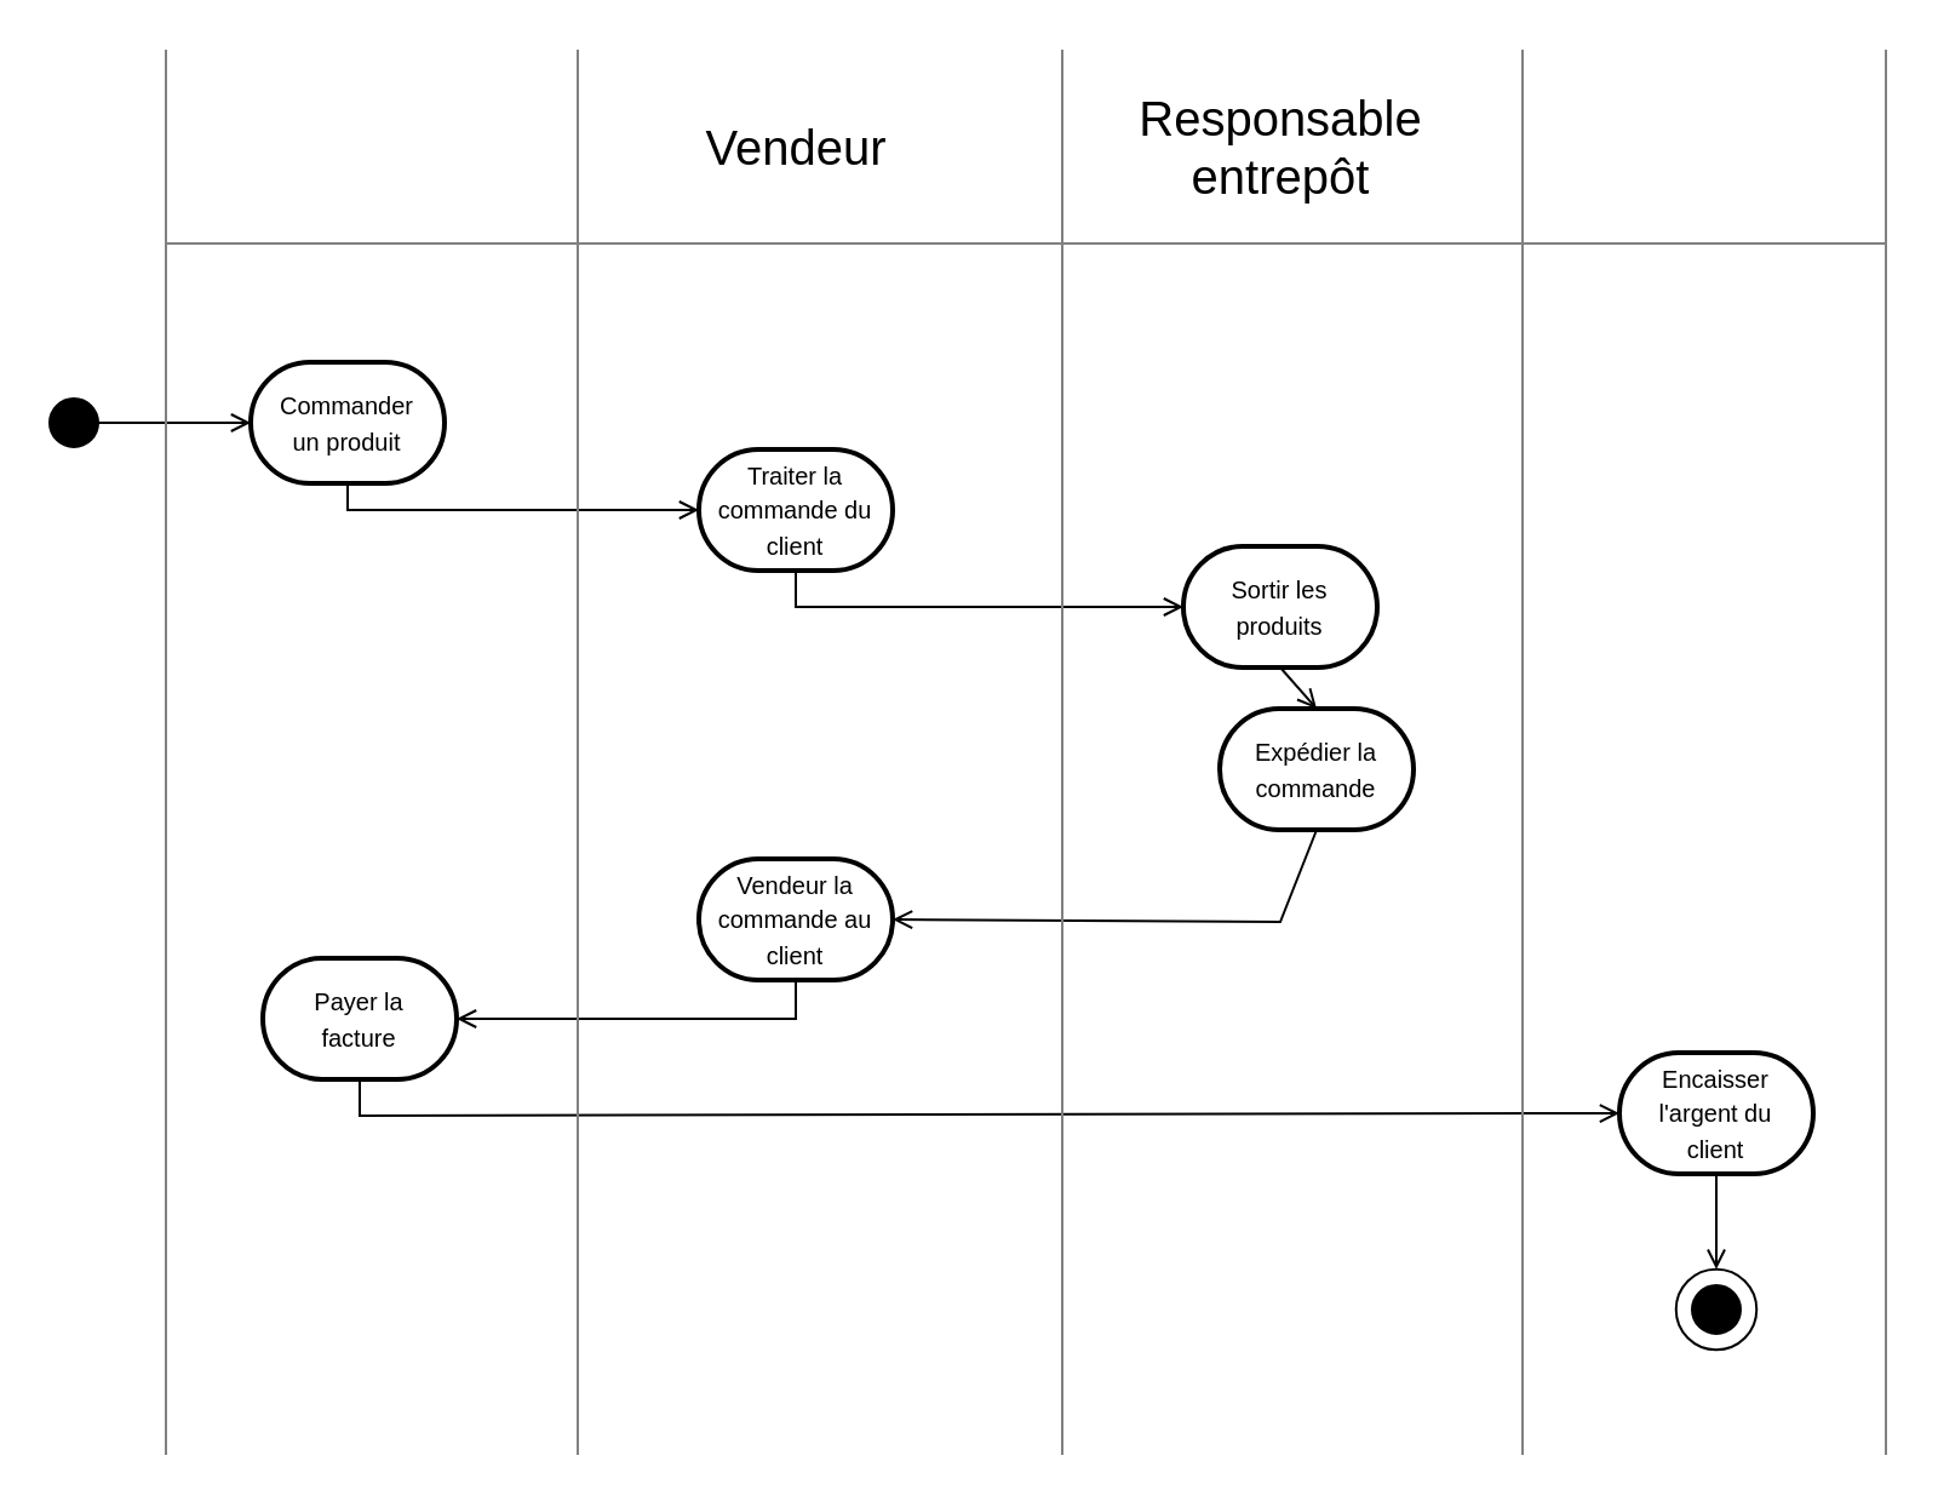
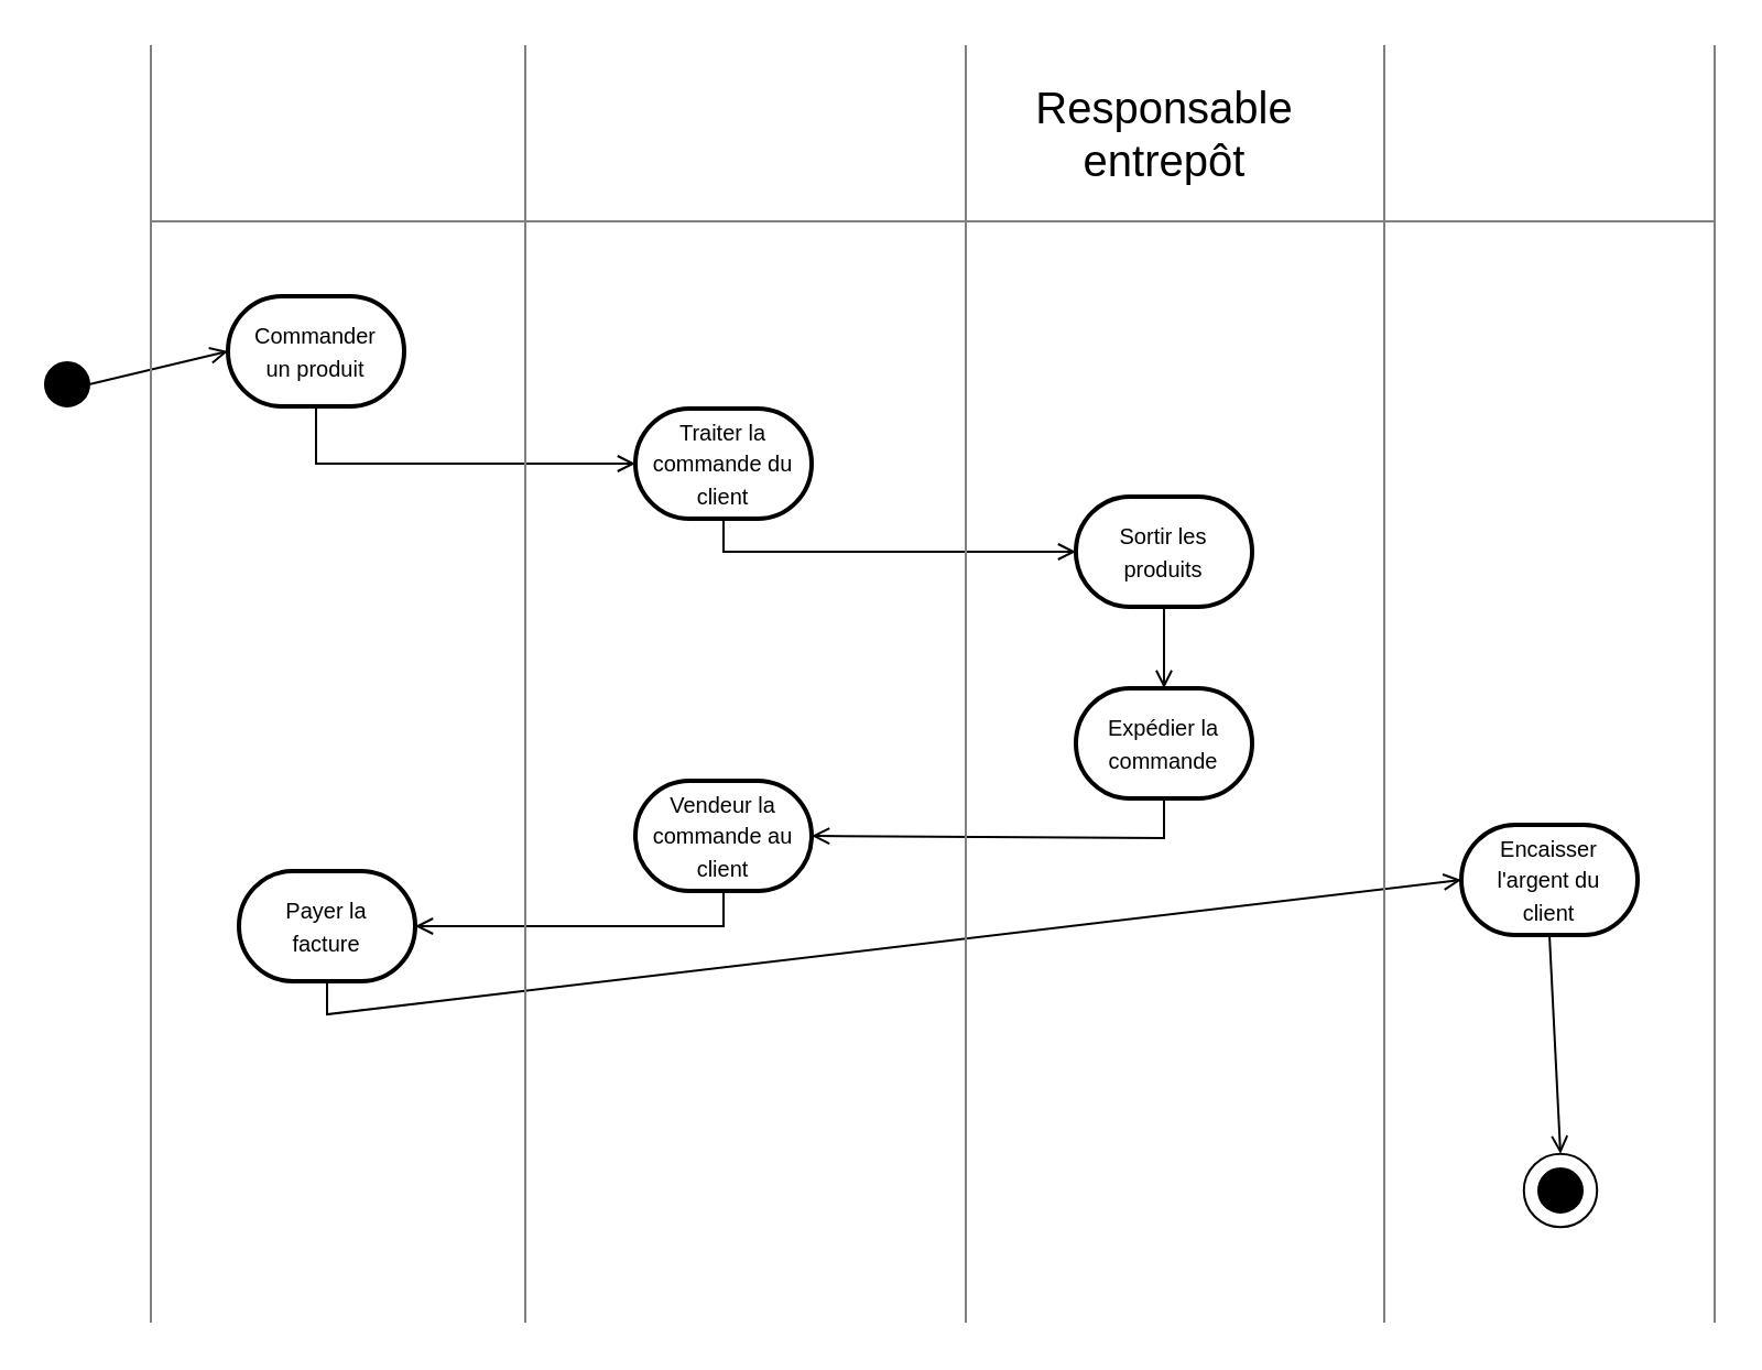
  <mxCell id="0" />
  <mxCell id="1" parent="0" />
- <mxCell id="2" value="&lt;font style=&quot;font-size: 20px;&quot;&gt;Vendeur&lt;/font&gt;" style="text;html=1;align=center;verticalAlign=middle;resizable=0;points=[];autosize=1;strokeColor=none;fillColor=none;" vertex="1" parent="1"><mxGeometry x="278" y="40" width="100" height="40" as="geometry" /></mxCell>
  <mxCell id="3" value="&lt;font style=&quot;font-size: 20px;&quot;&gt;Responsable&lt;br&gt;entrepôt&lt;br&gt;&lt;/font&gt;" style="text;html=1;align=center;verticalAlign=middle;resizable=0;points=[];autosize=1;strokeColor=none;fillColor=none;" vertex="1" parent="1"><mxGeometry x="458" y="30" width="140" height="60" as="geometry" /></mxCell>
  <mxCell id="4" value="" style="ellipse;whiteSpace=wrap;html=1;aspect=fixed;fillColor=#000000;" vertex="1" parent="1"><mxGeometry x="20" y="164" width="20" height="20" as="geometry" /></mxCell>
  <mxCell id="5" value="" style="endArrow=open;html=1;rounded=0;endFill=0;exitX=1;exitY=0.5;exitDx=0;exitDy=0;entryX=0;entryY=0.5;entryDx=0;entryDy=0;entryPerimeter=0;" edge="1" parent="1" source="4" target="6"><mxGeometry width="50" height="50" relative="1" as="geometry"><mxPoint x="138" y="220" as="sourcePoint" /><mxPoint x="128" y="174" as="targetPoint" /></mxGeometry></mxCell>
- <mxCell id="6" value="&lt;font style=&quot;font-size: 10px;&quot;&gt;Commander&lt;br&gt;un produit&lt;/font&gt;" style="strokeWidth=2;html=1;shape=mxgraph.flowchart.terminator;whiteSpace=wrap;" vertex="1" parent="1"><mxGeometry x="103" y="149" width="80" height="50" as="geometry" /></mxCell>
+ <mxCell id="6" value="&lt;font style=&quot;font-size: 10px;&quot;&gt;Commander&lt;br&gt;un produit&lt;/font&gt;" style="strokeWidth=2;html=1;shape=mxgraph.flowchart.terminator;whiteSpace=wrap;" vertex="1" parent="1"><mxGeometry x="103" y="134" width="80" height="50" as="geometry" /></mxCell>
  <mxCell id="7" value="&lt;font style=&quot;font-size: 10px;&quot;&gt;Traiter la&lt;br&gt;commande du&lt;br&gt;client&lt;/font&gt;" style="strokeWidth=2;html=1;shape=mxgraph.flowchart.terminator;whiteSpace=wrap;" vertex="1" parent="1"><mxGeometry x="288" y="185" width="80" height="50" as="geometry" /></mxCell>
  <mxCell id="8" value="&lt;span style=&quot;font-size: 10px;&quot;&gt;Sortir les&lt;br&gt;produits&lt;br&gt;&lt;/span&gt;" style="strokeWidth=2;html=1;shape=mxgraph.flowchart.terminator;whiteSpace=wrap;" vertex="1" parent="1"><mxGeometry x="488" y="225" width="80" height="50" as="geometry" /></mxCell>
- <mxCell id="9" value="&lt;span style=&quot;font-size: 10px;&quot;&gt;Expédier la&lt;br&gt;commande&lt;br&gt;&lt;/span&gt;" style="strokeWidth=2;html=1;shape=mxgraph.flowchart.terminator;whiteSpace=wrap;" vertex="1" parent="1"><mxGeometry x="503" y="292" width="80" height="50" as="geometry" /></mxCell>
+ <mxCell id="9" value="&lt;span style=&quot;font-size: 10px;&quot;&gt;Expédier la&lt;br&gt;commande&lt;br&gt;&lt;/span&gt;" style="strokeWidth=2;html=1;shape=mxgraph.flowchart.terminator;whiteSpace=wrap;" vertex="1" parent="1"><mxGeometry x="488" y="312" width="80" height="50" as="geometry" /></mxCell>
  <mxCell id="10" value="&lt;span style=&quot;font-size: 10px;&quot;&gt;Vendeur la&lt;br&gt;commande au&lt;br&gt;client&lt;br&gt;&lt;/span&gt;" style="strokeWidth=2;html=1;shape=mxgraph.flowchart.terminator;whiteSpace=wrap;" vertex="1" parent="1"><mxGeometry x="288" y="354" width="80" height="50" as="geometry" /></mxCell>
  <mxCell id="11" value="&lt;span style=&quot;font-size: 10px;&quot;&gt;Payer la&lt;br&gt;facture&lt;br&gt;&lt;/span&gt;" style="strokeWidth=2;html=1;shape=mxgraph.flowchart.terminator;whiteSpace=wrap;" vertex="1" parent="1"><mxGeometry x="108" y="395" width="80" height="50" as="geometry" /></mxCell>
- <mxCell id="12" value="&lt;span style=&quot;font-size: 10px;&quot;&gt;Encaisser l'argent du&lt;br&gt;client&lt;br&gt;&lt;/span&gt;" style="strokeWidth=2;html=1;shape=mxgraph.flowchart.terminator;whiteSpace=wrap;" vertex="1" parent="1"><mxGeometry x="668" y="434" width="80" height="50" as="geometry" /></mxCell>
+ <mxCell id="12" value="&lt;span style=&quot;font-size: 10px;&quot;&gt;Encaisser l'argent du&lt;br&gt;client&lt;br&gt;&lt;/span&gt;" style="strokeWidth=2;html=1;shape=mxgraph.flowchart.terminator;whiteSpace=wrap;" vertex="1" parent="1"><mxGeometry x="663" y="374" width="80" height="50" as="geometry" /></mxCell>
  <mxCell id="13" value="" style="endArrow=open;html=1;rounded=0;endFill=0;exitX=0.5;exitY=1;exitDx=0;exitDy=0;entryX=0;entryY=0.5;entryDx=0;entryDy=0;entryPerimeter=0;exitPerimeter=0;" edge="1" parent="1" source="6" target="7"><mxGeometry width="50" height="50" relative="1" as="geometry"><mxPoint x="50" y="184" as="sourcePoint" /><mxPoint x="113" y="184" as="targetPoint" /><Array as="points"><mxPoint x="143" y="210" /></Array></mxGeometry></mxCell>
  <mxCell id="14" value="" style="endArrow=open;html=1;rounded=0;endFill=0;exitX=0.5;exitY=1;exitDx=0;exitDy=0;entryX=0;entryY=0.5;entryDx=0;entryDy=0;entryPerimeter=0;exitPerimeter=0;" edge="1" parent="1" source="7" target="8"><mxGeometry width="50" height="50" relative="1" as="geometry"><mxPoint x="153" y="209" as="sourcePoint" /><mxPoint x="298" y="220" as="targetPoint" /><Array as="points"><mxPoint x="328" y="250" /></Array></mxGeometry></mxCell>
  <mxCell id="15" value="" style="endArrow=open;html=1;rounded=0;endFill=0;exitX=0.5;exitY=1;exitDx=0;exitDy=0;entryX=0.5;entryY=0;entryDx=0;entryDy=0;entryPerimeter=0;exitPerimeter=0;" edge="1" parent="1" source="8" target="9"><mxGeometry width="50" height="50" relative="1" as="geometry"><mxPoint x="50" y="184" as="sourcePoint" /><mxPoint x="113" y="184" as="targetPoint" /></mxGeometry></mxCell>
  <mxCell id="16" value="" style="endArrow=open;html=1;rounded=0;endFill=0;exitX=0.5;exitY=1;exitDx=0;exitDy=0;entryX=1;entryY=0.5;entryDx=0;entryDy=0;entryPerimeter=0;exitPerimeter=0;" edge="1" parent="1" source="9" target="10"><mxGeometry width="50" height="50" relative="1" as="geometry"><mxPoint x="538" y="285" as="sourcePoint" /><mxPoint x="538" y="322" as="targetPoint" /><Array as="points"><mxPoint x="528" y="380" /></Array></mxGeometry></mxCell>
  <mxCell id="17" value="" style="endArrow=open;html=1;rounded=0;endFill=0;exitX=0.5;exitY=1;exitDx=0;exitDy=0;entryX=1;entryY=0.5;entryDx=0;entryDy=0;entryPerimeter=0;exitPerimeter=0;" edge="1" parent="1" source="10" target="11"><mxGeometry width="50" height="50" relative="1" as="geometry"><mxPoint x="538" y="372" as="sourcePoint" /><mxPoint x="378" y="389" as="targetPoint" /><Array as="points"><mxPoint x="328" y="420" /></Array></mxGeometry></mxCell>
  <mxCell id="18" value="" style="endArrow=open;html=1;rounded=0;endFill=0;exitX=0.5;exitY=1;exitDx=0;exitDy=0;entryX=0;entryY=0.5;entryDx=0;entryDy=0;entryPerimeter=0;exitPerimeter=0;" edge="1" parent="1" source="11" target="12"><mxGeometry width="50" height="50" relative="1" as="geometry"><mxPoint x="548" y="382" as="sourcePoint" /><mxPoint x="388" y="399" as="targetPoint" /><Array as="points"><mxPoint x="148" y="460" /></Array></mxGeometry></mxCell>
  <mxCell id="19" value="" style="endArrow=open;html=1;rounded=0;endFill=0;exitX=0.5;exitY=1;exitDx=0;exitDy=0;exitPerimeter=0;entryX=0.5;entryY=0;entryDx=0;entryDy=0;" edge="1" parent="1" source="12" target="21"><mxGeometry width="50" height="50" relative="1" as="geometry"><mxPoint x="538" y="285" as="sourcePoint" /><mxPoint x="708" y="510" as="targetPoint" /></mxGeometry></mxCell>
  <mxCell id="20" value="" style="ellipse;whiteSpace=wrap;html=1;aspect=fixed;fillColor=#000000;" vertex="1" parent="1"><mxGeometry x="698" y="530" width="20" height="20" as="geometry" /></mxCell>
  <mxCell id="21" value="" style="ellipse;whiteSpace=wrap;html=1;aspect=fixed;fillColor=none;" vertex="1" parent="1"><mxGeometry x="691.38" y="523.37" width="33.25" height="33.25" as="geometry" /></mxCell>
  <mxCell id="22" value="" style="endArrow=none;html=1;rounded=0;strokeColor=#808080;" edge="1" parent="1"><mxGeometry width="50" height="50" relative="1" as="geometry"><mxPoint x="238" y="600" as="sourcePoint" /><mxPoint x="238" as="targetPoint" y="20" /></mxGeometry></mxCell>
  <mxCell id="23" value="" style="endArrow=none;html=1;rounded=0;strokeColor=#808080;" edge="1" parent="1"><mxGeometry width="50" height="50" relative="1" as="geometry"><mxPoint x="68" y="600" as="sourcePoint" /><mxPoint x="68" as="targetPoint" y="20" /></mxGeometry></mxCell>
  <mxCell id="24" value="" style="endArrow=none;html=1;rounded=0;strokeColor=#808080;" edge="1" parent="1"><mxGeometry width="50" height="50" relative="1" as="geometry"><mxPoint x="438" y="600" as="sourcePoint" /><mxPoint x="438" as="targetPoint" y="20" /></mxGeometry></mxCell>
  <mxCell id="25" value="" style="endArrow=none;html=1;rounded=0;strokeColor=#808080;" edge="1" parent="1"><mxGeometry width="50" height="50" relative="1" as="geometry"><mxPoint x="628" y="600" as="sourcePoint" /><mxPoint x="628" as="targetPoint" y="20" /></mxGeometry></mxCell>
  <mxCell id="26" value="" style="endArrow=none;html=1;rounded=0;strokeColor=#808080;" edge="1" parent="1"><mxGeometry width="50" height="50" relative="1" as="geometry"><mxPoint x="778" y="600" as="sourcePoint" /><mxPoint x="778" as="targetPoint" y="20" /></mxGeometry></mxCell>
  <mxCell id="27" value="" style="endArrow=none;html=1;rounded=0;strokeColor=#808080;" edge="1" parent="1"><mxGeometry width="50" height="50" relative="1" as="geometry"><mxPoint x="778" y="100" as="sourcePoint" /><mxPoint x="68" y="100" as="targetPoint" /></mxGeometry></mxCell>
